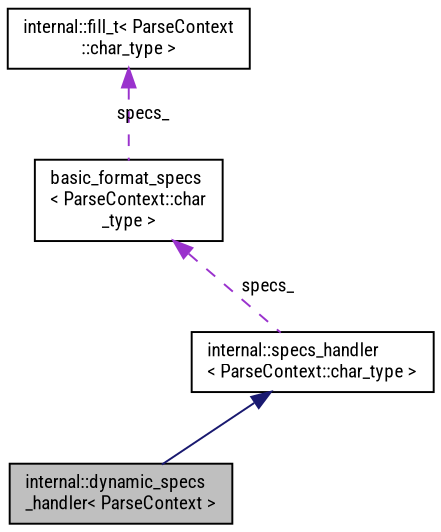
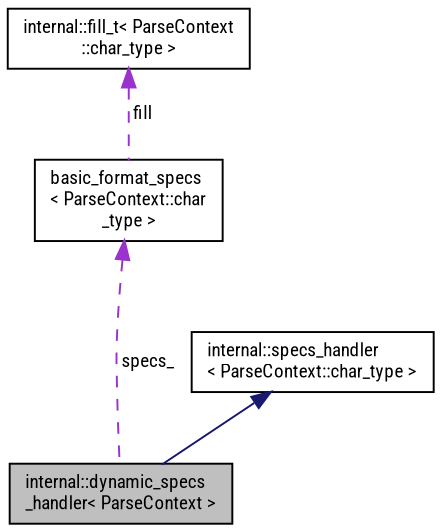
  digraph {
    fontname="Roboto Condensed"
    node [color=black fillcolor=white fontname="Roboto Condensed" fontsize=10 shape=record style=filled]
    edge [color=darkorchid3 dir=back fontname="Roboto Condensed" fontsize=10 labelfontname=Helvetica labelfontsize=10 style=dashed]
    n1 [fillcolor=grey75 fontcolor=black height=0.2 label="internal::dynamic_specs\l_handler\< ParseContext \>" width=0.4]
    n2 [height=0.2 label="internal::specs_handler\l\< ParseContext::char_type \>" width=0.4]
    n3 [height=0.2 label="basic_format_specs\l\< ParseContext::char\l_type \>" width=0.4]
    n4 [height=0.2 label="internal::fill_t\< ParseContext\l::char_type \>" width=0.4]
    n2 -> n1 [color=midnightblue style=solid]
-   n3 -> n2 [label=" specs_"]
-   n4 -> n3 [label=" specs_"]
+   n3 -> n1 [label=" specs_"]
+   n4 -> n3 [label=" fill"]
  }
